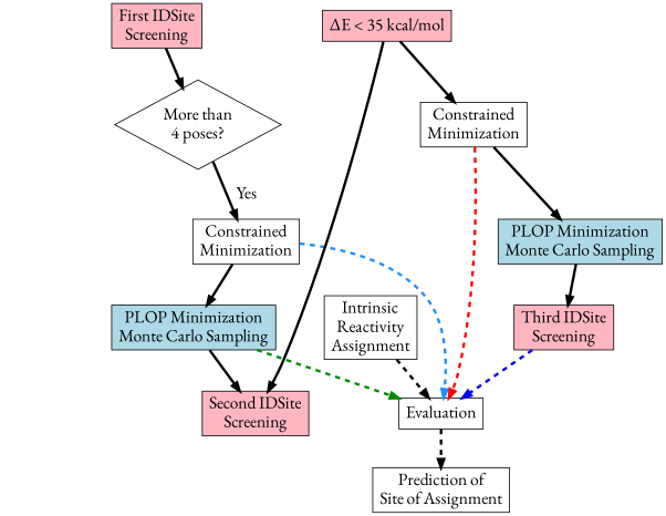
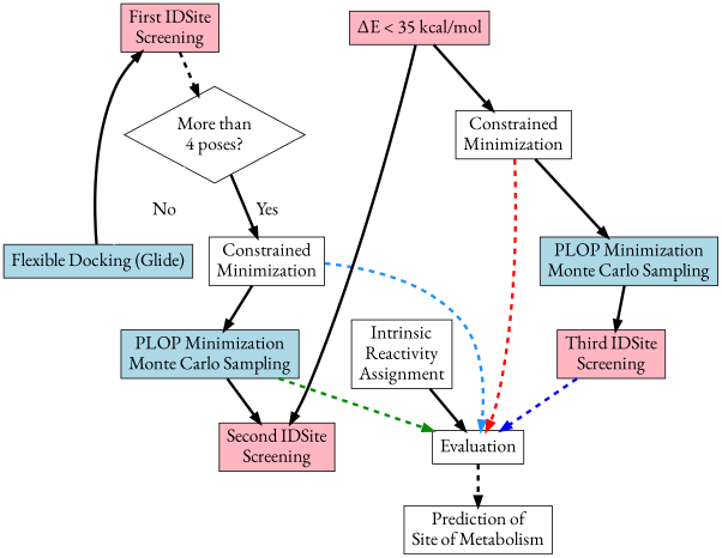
  digraph {
    fontname="EB Garamond"
    node [fontname="EB Garamond" fontsize=20 shape=box style=filled fillcolor=white]
    edge [fontname="EB Garamond" fontsize=20 penwidth=3]
    n1 [label=a style=invisible fillcolor=""]
    n2 [fillcolor=lightpink label="First IDSite\nScreening"]
    n3 [label="More than\n4 poses?" shape=diamond]
+   n4 [fillcolor=lightblue label="Flexible Docking (Glide)"]
    n5 [label="Constrained\nMinimization"]
    n6 [label=Evaluation]
    n7 [fillcolor=lightblue label="PLOP Minimization\nMonte Carlo Sampling"]
    n8 [fillcolor=lightpink label="Second IDSite\nScreening"]
    n9 [fillcolor=lightpink label="&Delta;E < 35 kcal/mol"]
    n10 [label="Constrained\nMinimization"]
    n11 [fillcolor=lightpink label="Third IDSite\nScreening"]
-   n12 [label="Prediction of\nSite of Assignment"]
+   n12 [label="Prediction of\nSite of Metabolism"]
    n13 [fillcolor=lightblue label="PLOP Minimization\nMonte Carlo Sampling"]
    n14 [label="Intrinsic\nReactivity\nAssignment"]
    subgraph sub_1 {
      rank=same
      n1
      n2
    }
-   n2 -> n3 [weight=2]
+   n2 -> n3 [weight=2 style=dashed]
+   n3 -> n4 [color=white dir=none label=No]
    n3 -> n5 [label="  Yes"]
+   n4 -> n1 [dir=none style=invisible]
+   n4 -> n2 [weight=2]
    n5 -> n6 [color=dodgerblue style=dashed]
    n5 -> n7
    n6 -> n12 [style=dashed]
    n7 -> n6 [color=green4 style=dashed]
    n7 -> n8
    n9 -> n8
    n9 -> n10
    n10 -> n6 [color=red style=dashed]
    n10 -> n13
    n11 -> n6 [color=blue style=dashed]
    n13 -> n11
-   n14 -> n6 [style=dashed]
+   n14 -> n6
  }
